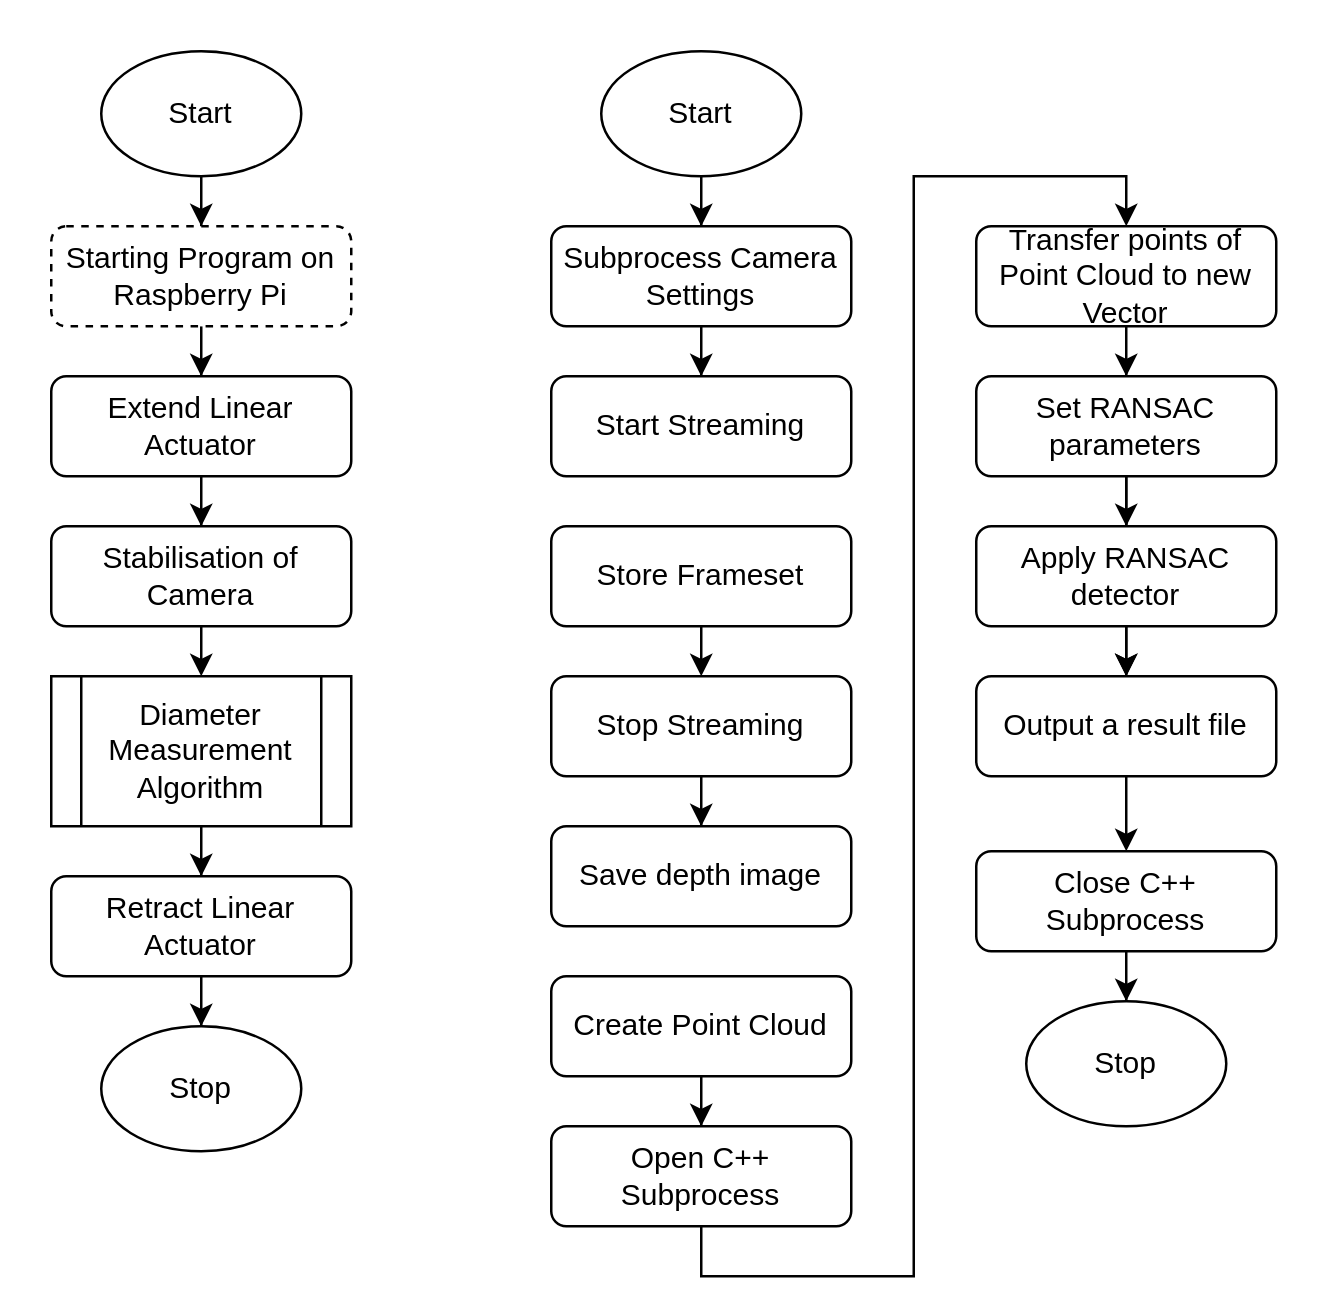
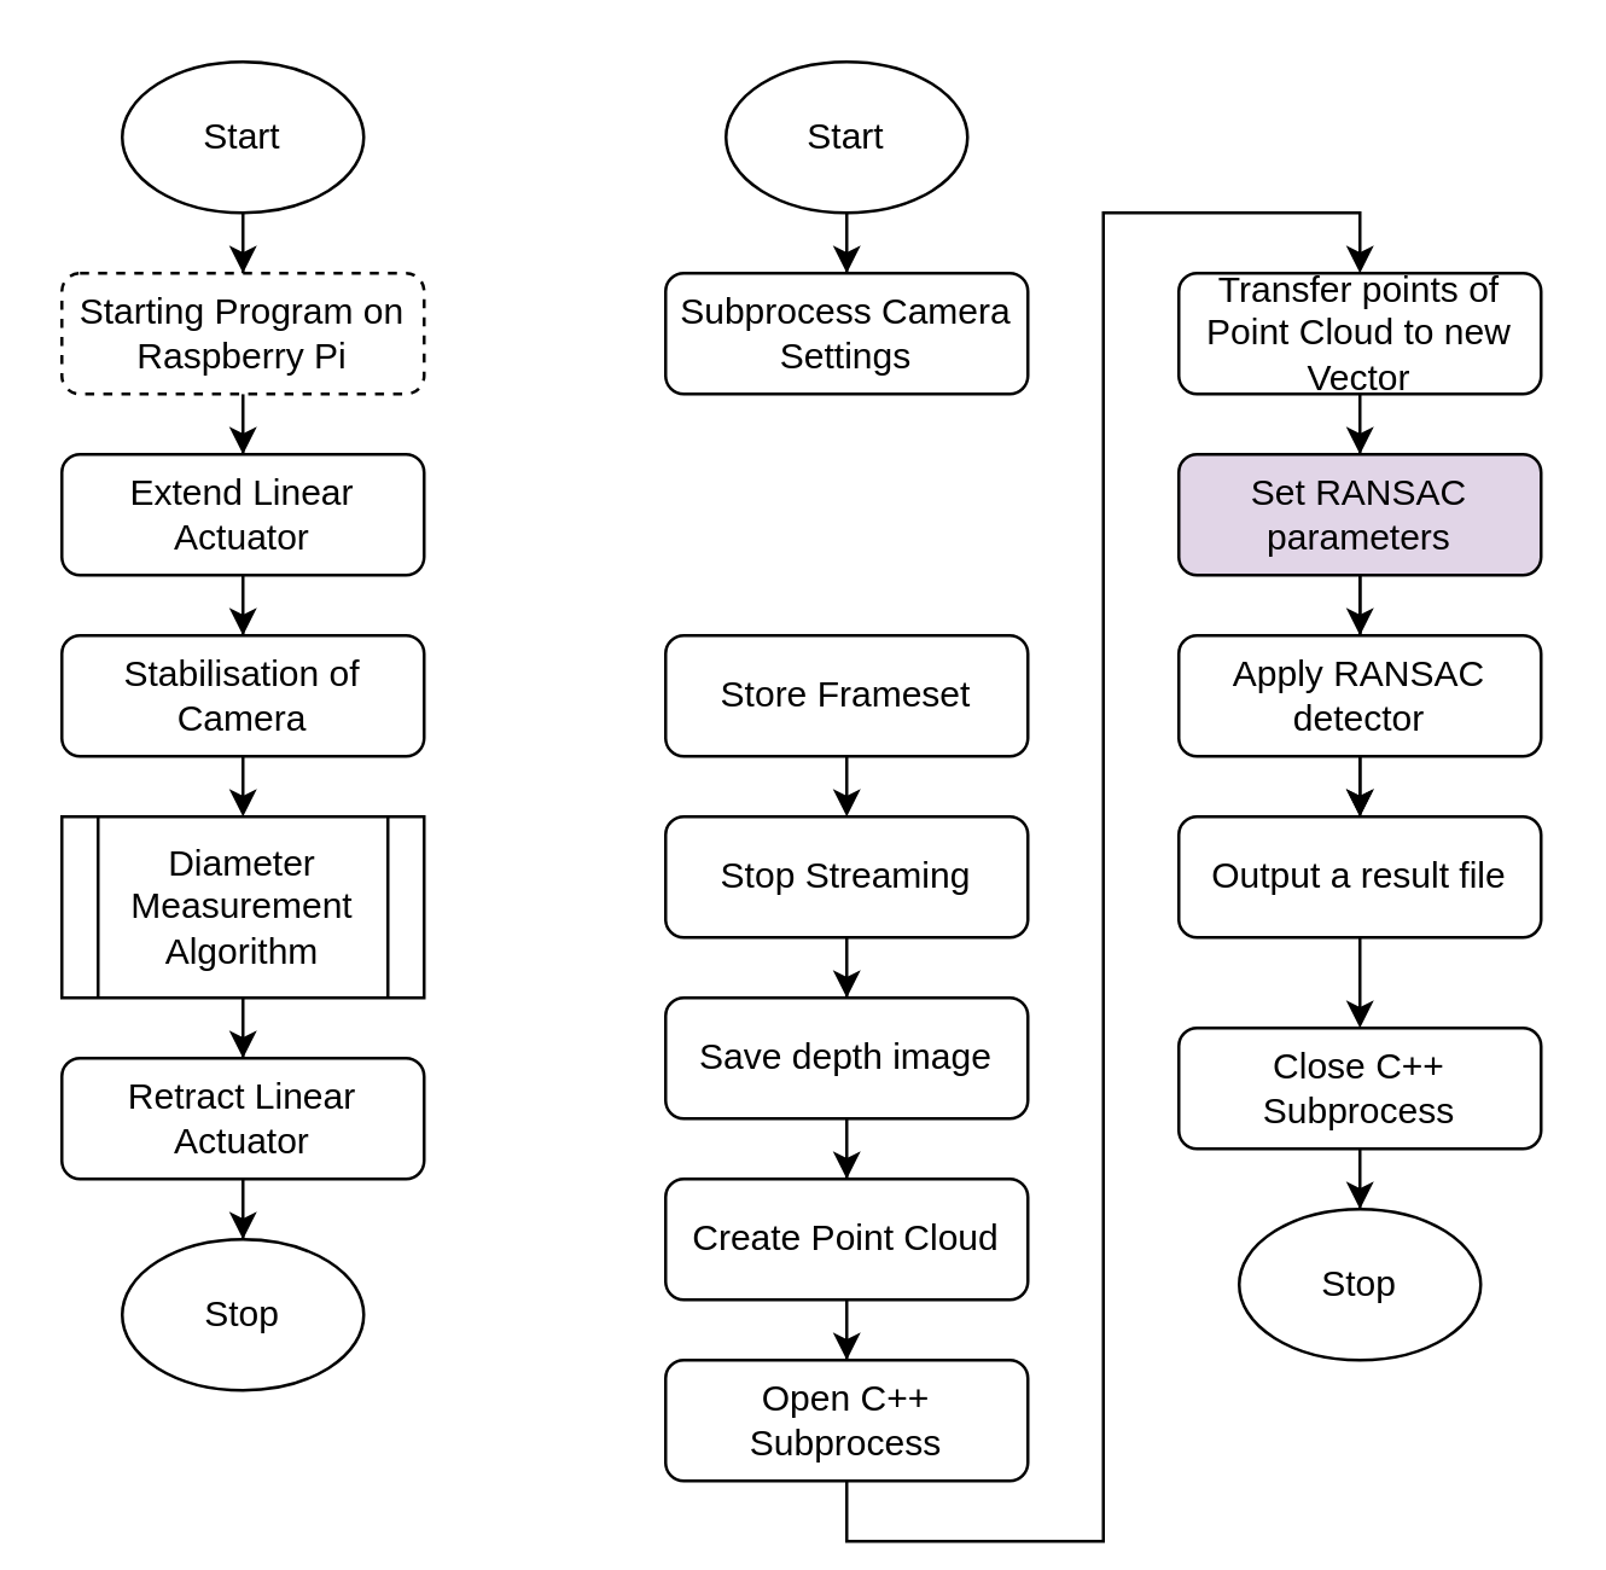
  <mxCell id="0" />
  <mxCell id="1" parent="0" />
  <mxCell id="2" value="" style="edgeStyle=orthogonalEdgeStyle;rounded=0;orthogonalLoop=1;jettySize=auto;html=1;" parent="1" source="3" target="8" edge="1"><mxGeometry relative="1" as="geometry" /></mxCell>
  <mxCell id="3" value="Starting Program on Raspberry Pi" style="rounded=1;whiteSpace=wrap;html=1;fontSize=12;glass=0;strokeWidth=1;shadow=0;dashed=1;" parent="1" vertex="1"><mxGeometry x="20" y="90" width="120" height="40" as="geometry" /></mxCell>
  <mxCell id="4" value="" style="edgeStyle=orthogonalEdgeStyle;rounded=0;orthogonalLoop=1;jettySize=auto;html=1;" parent="1" source="5" target="3" edge="1"><mxGeometry relative="1" as="geometry" /></mxCell>
  <mxCell id="5" value="Start" style="ellipse;whiteSpace=wrap;html=1;" parent="1" vertex="1"><mxGeometry x="40" y="20" width="80" height="50" as="geometry" /></mxCell>
  <mxCell id="6" value="Stop" style="ellipse;whiteSpace=wrap;html=1;" parent="1" vertex="1"><mxGeometry x="40" y="410" width="80" height="50" as="geometry" /></mxCell>
  <mxCell id="7" value="" style="edgeStyle=orthogonalEdgeStyle;rounded=0;orthogonalLoop=1;jettySize=auto;html=1;" parent="1" source="8" target="10" edge="1"><mxGeometry relative="1" as="geometry" /></mxCell>
  <mxCell id="8" value="Extend Linear Actuator" style="rounded=1;whiteSpace=wrap;html=1;fontSize=12;glass=0;strokeWidth=1;shadow=0;" parent="1" vertex="1"><mxGeometry x="20" y="150" width="120" height="40" as="geometry" /></mxCell>
  <mxCell id="9" value="" style="edgeStyle=orthogonalEdgeStyle;rounded=0;orthogonalLoop=1;jettySize=auto;html=1;" parent="1" source="10" edge="1"><mxGeometry relative="1" as="geometry"><mxPoint x="80" y="270" as="targetPoint" /></mxGeometry></mxCell>
  <mxCell id="10" value="Stabilisation of Camera" style="rounded=1;whiteSpace=wrap;html=1;fontSize=12;glass=0;strokeWidth=1;shadow=0;" parent="1" vertex="1"><mxGeometry x="20" y="210" width="120" height="40" as="geometry" /></mxCell>
  <mxCell id="11" value="" style="edgeStyle=orthogonalEdgeStyle;rounded=0;orthogonalLoop=1;jettySize=auto;html=1;" parent="1" source="12" target="14" edge="1"><mxGeometry relative="1" as="geometry" /></mxCell>
  <mxCell id="12" value="Diameter Measurement Algorithm" style="shape=process;whiteSpace=wrap;html=1;backgroundOutline=1;" parent="1" vertex="1"><mxGeometry x="20" y="270" width="120" height="60" as="geometry" /></mxCell>
  <mxCell id="13" value="" style="edgeStyle=orthogonalEdgeStyle;rounded=0;orthogonalLoop=1;jettySize=auto;html=1;" parent="1" source="14" target="6" edge="1"><mxGeometry relative="1" as="geometry" /></mxCell>
  <mxCell id="14" value="Retract Linear Actuator" style="rounded=1;whiteSpace=wrap;html=1;fontSize=12;glass=0;strokeWidth=1;shadow=0;" parent="1" vertex="1"><mxGeometry x="20" y="350" width="120" height="40" as="geometry" /></mxCell>
- <mxCell id="15" value="" style="edgeStyle=orthogonalEdgeStyle;rounded=0;orthogonalLoop=1;jettySize=auto;html=1;" parent="1" source="16" target="20" edge="1"><mxGeometry relative="1" as="geometry" /></mxCell>
  <mxCell id="16" value="Subprocess Camera Settings" style="rounded=1;whiteSpace=wrap;html=1;fontSize=12;glass=0;strokeWidth=1;shadow=0;" parent="1" vertex="1"><mxGeometry x="220" y="90" width="120" height="40" as="geometry" /></mxCell>
  <mxCell id="17" value="" style="edgeStyle=orthogonalEdgeStyle;rounded=0;orthogonalLoop=1;jettySize=auto;html=1;" parent="1" source="18" target="16" edge="1"><mxGeometry relative="1" as="geometry" /></mxCell>
  <mxCell id="18" value="Start" style="ellipse;whiteSpace=wrap;html=1;" parent="1" vertex="1"><mxGeometry x="240" y="20" width="80" height="50" as="geometry" /></mxCell>
  <mxCell id="19" value="Stop" style="ellipse;whiteSpace=wrap;html=1;" parent="1" vertex="1"><mxGeometry x="410" y="400" width="80" height="50" as="geometry" /></mxCell>
- <mxCell id="20" value="Start Streaming" style="rounded=1;whiteSpace=wrap;html=1;fontSize=12;glass=0;strokeWidth=1;shadow=0;" parent="1" vertex="1"><mxGeometry x="220" y="150" width="120" height="40" as="geometry" /></mxCell>
  <mxCell id="21" value="" style="edgeStyle=orthogonalEdgeStyle;rounded=0;orthogonalLoop=1;jettySize=auto;html=1;" parent="1" source="22" edge="1"><mxGeometry relative="1" as="geometry"><mxPoint x="280" y="270" as="targetPoint" /></mxGeometry></mxCell>
  <mxCell id="22" value="Store Frameset" style="rounded=1;whiteSpace=wrap;html=1;fontSize=12;glass=0;strokeWidth=1;shadow=0;" parent="1" vertex="1"><mxGeometry x="220" y="210" width="120" height="40" as="geometry" /></mxCell>
  <mxCell id="23" value="" style="edgeStyle=orthogonalEdgeStyle;rounded=0;orthogonalLoop=1;jettySize=auto;html=1;" parent="1" source="24" target="26" edge="1"><mxGeometry relative="1" as="geometry" /></mxCell>
  <mxCell id="24" value="Stop Streaming" style="rounded=1;whiteSpace=wrap;html=1;fontSize=12;glass=0;strokeWidth=1;shadow=0;" parent="1" vertex="1"><mxGeometry x="220" y="270" width="120" height="40" as="geometry" /></mxCell>
+ <mxCell id="25" value="" style="edgeStyle=orthogonalEdgeStyle;rounded=0;orthogonalLoop=1;jettySize=auto;html=1;" parent="1" source="26" target="28" edge="1"><mxGeometry relative="1" as="geometry" /></mxCell>
  <mxCell id="26" value="Save depth image" style="rounded=1;whiteSpace=wrap;html=1;fontSize=12;glass=0;strokeWidth=1;shadow=0;" parent="1" vertex="1"><mxGeometry x="220" y="330" width="120" height="40" as="geometry" /></mxCell>
  <mxCell id="27" value="" style="edgeStyle=orthogonalEdgeStyle;rounded=0;orthogonalLoop=1;jettySize=auto;html=1;" edge="1" parent="1" source="28" target="39"><mxGeometry relative="1" as="geometry" /></mxCell>
  <mxCell id="28" value="Create Point Cloud" style="rounded=1;whiteSpace=wrap;html=1;fontSize=12;glass=0;strokeWidth=1;shadow=0;" parent="1" vertex="1"><mxGeometry x="220" y="390" width="120" height="40" as="geometry" /></mxCell>
  <mxCell id="29" value="" style="edgeStyle=orthogonalEdgeStyle;rounded=0;orthogonalLoop=1;jettySize=auto;html=1;" parent="1" source="31" target="37" edge="1"><mxGeometry relative="1" as="geometry" /></mxCell>
  <mxCell id="30" value="" style="edgeStyle=orthogonalEdgeStyle;rounded=0;orthogonalLoop=1;jettySize=auto;html=1;entryX=0.5;entryY=0;entryDx=0;entryDy=0;" parent="1" source="31" target="35" edge="1"><mxGeometry relative="1" as="geometry" /></mxCell>
- <mxCell id="31" value="Set RANSAC parameters" style="rounded=1;whiteSpace=wrap;html=1;fontSize=12;glass=0;strokeWidth=1;shadow=0;" parent="1" vertex="1"><mxGeometry x="390" y="150" width="120" height="40" as="geometry" /></mxCell>
+ <mxCell id="31" value="Set RANSAC parameters" style="rounded=1;whiteSpace=wrap;html=1;fontSize=12;glass=0;strokeWidth=1;shadow=0;fillColor=#e1d5e7;" parent="1" vertex="1"><mxGeometry x="390" y="150" width="120" height="40" as="geometry" /></mxCell>
  <mxCell id="32" value="" style="edgeStyle=orthogonalEdgeStyle;rounded=0;orthogonalLoop=1;jettySize=auto;html=1;" parent="1" source="33" target="31" edge="1"><mxGeometry relative="1" as="geometry" /></mxCell>
  <mxCell id="33" value="Transfer points of Point Cloud to new Vector" style="rounded=1;whiteSpace=wrap;html=1;fontSize=12;glass=0;strokeWidth=1;shadow=0;" parent="1" vertex="1"><mxGeometry x="390" y="90" width="120" height="40" as="geometry" /></mxCell>
  <mxCell id="34" value="" style="edgeStyle=orthogonalEdgeStyle;rounded=0;orthogonalLoop=1;jettySize=auto;html=1;" parent="1" source="35" target="37" edge="1"><mxGeometry relative="1" as="geometry" /></mxCell>
  <mxCell id="35" value="Apply RANSAC detector" style="rounded=1;whiteSpace=wrap;html=1;fontSize=12;glass=0;strokeWidth=1;shadow=0;" parent="1" vertex="1"><mxGeometry x="390" y="210" width="120" height="40" as="geometry" /></mxCell>
  <mxCell id="36" value="" style="edgeStyle=orthogonalEdgeStyle;rounded=0;orthogonalLoop=1;jettySize=auto;html=1;" parent="1" source="37" edge="1"><mxGeometry relative="1" as="geometry"><mxPoint x="450" y="340" as="targetPoint" /></mxGeometry></mxCell>
  <mxCell id="37" value="Output a result file" style="rounded=1;whiteSpace=wrap;html=1;fontSize=12;glass=0;strokeWidth=1;shadow=0;" parent="1" vertex="1"><mxGeometry x="390" y="270" width="120" height="40" as="geometry" /></mxCell>
  <mxCell id="38" style="edgeStyle=orthogonalEdgeStyle;rounded=0;orthogonalLoop=1;jettySize=auto;html=1;exitX=0.5;exitY=1;exitDx=0;exitDy=0;entryX=0.5;entryY=0;entryDx=0;entryDy=0;" edge="1" parent="1" source="39" target="33"><mxGeometry relative="1" as="geometry" /></mxCell>
  <mxCell id="39" value="Open C++ Subprocess" style="rounded=1;whiteSpace=wrap;html=1;fontSize=12;glass=0;strokeWidth=1;shadow=0;" vertex="1" parent="1"><mxGeometry x="220" y="450" width="120" height="40" as="geometry" /></mxCell>
  <mxCell id="40" value="" style="edgeStyle=orthogonalEdgeStyle;rounded=0;orthogonalLoop=1;jettySize=auto;html=1;" edge="1" parent="1" source="41" target="19"><mxGeometry relative="1" as="geometry" /></mxCell>
  <mxCell id="41" value="Close C++ Subprocess" style="rounded=1;whiteSpace=wrap;html=1;fontSize=12;glass=0;strokeWidth=1;shadow=0;" vertex="1" parent="1"><mxGeometry x="390" y="340" width="120" height="40" as="geometry" /></mxCell>
